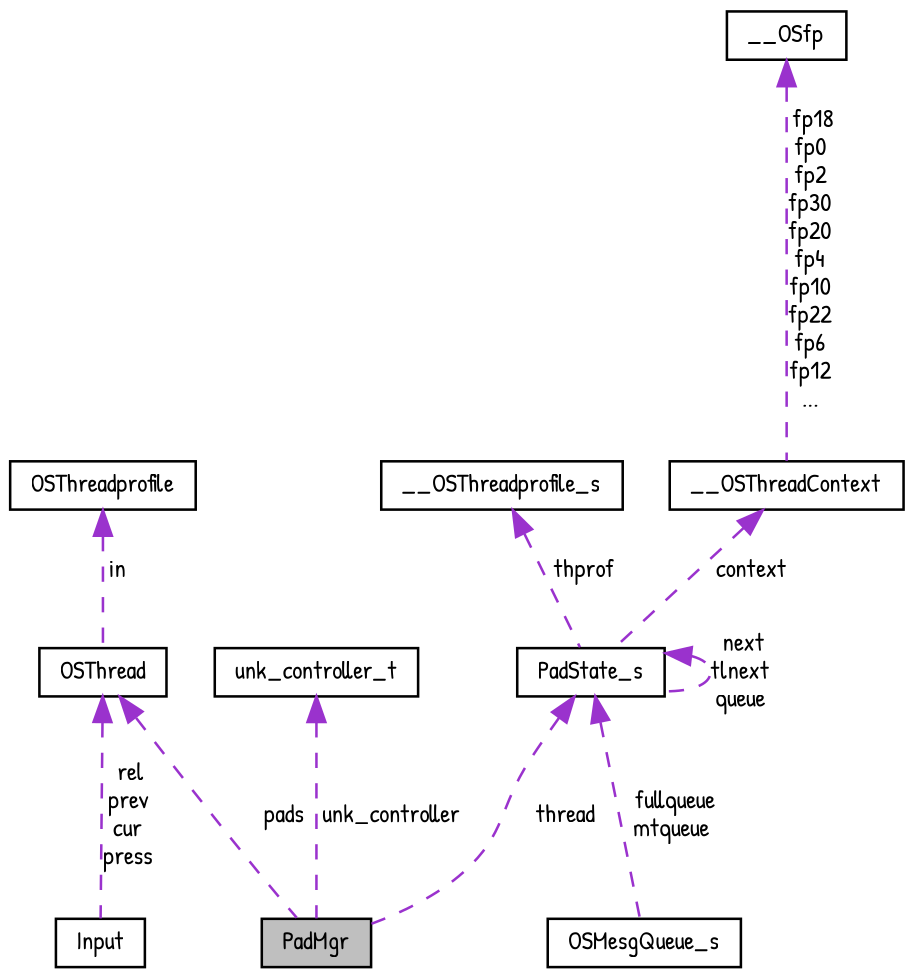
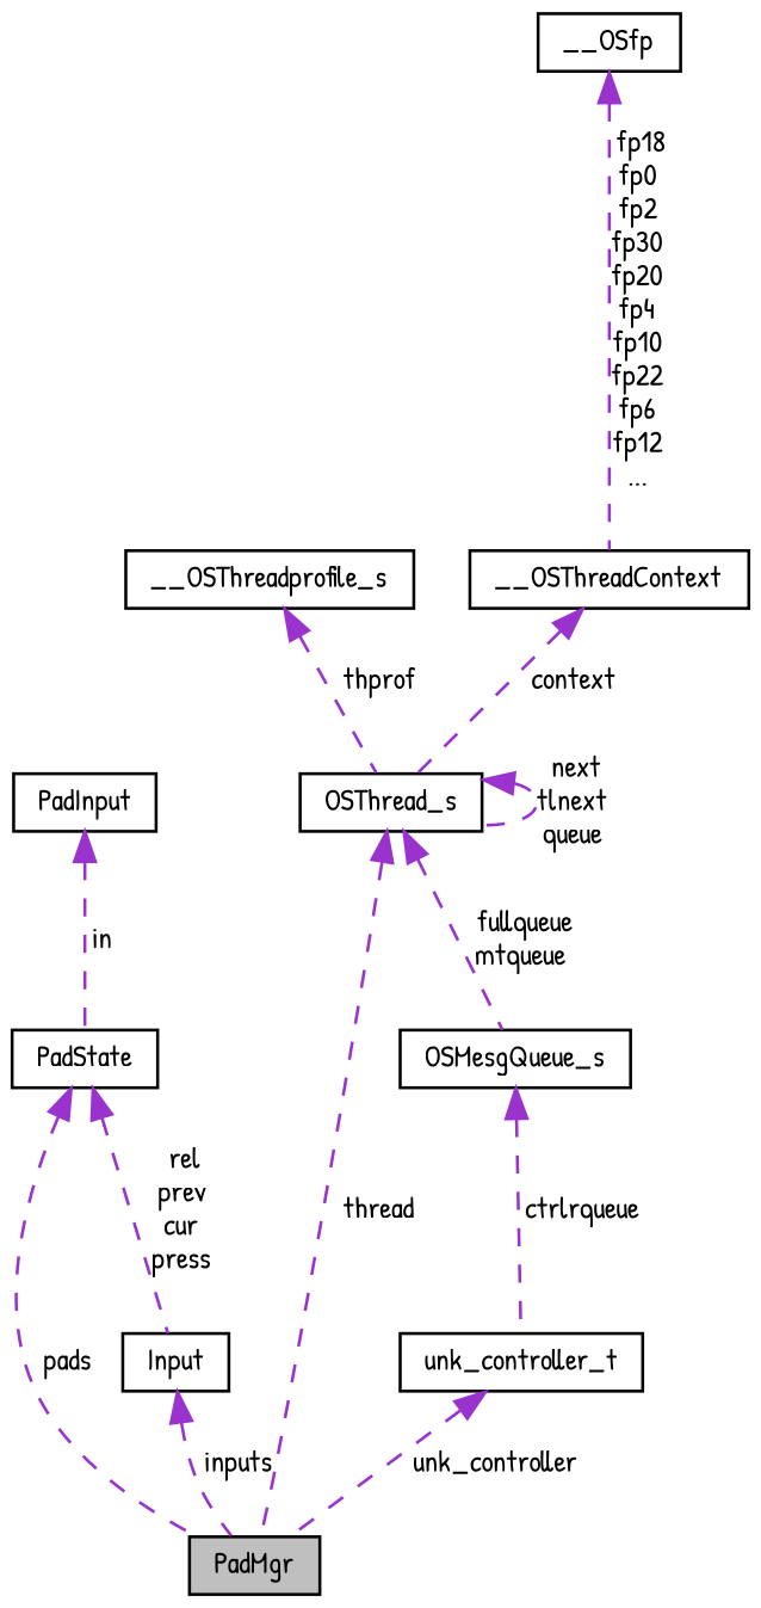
  digraph {
    fontname="Patrick Hand"
    node [color=black fillcolor=white fontname="Patrick Hand" fontsize=10 shape=record style=filled]
    edge [color=darkorchid3 dir=back fontname="Patrick Hand" fontsize=10 labelfontname=Helvetica labelfontsize=10 style=dashed]
    n1 [fillcolor=grey75 fontcolor=black height=0.2 label=PadMgr width=0.4]
-   n2 [height=0.2 label=OSThread width=0.4]
+   n2 [height=0.2 label=PadState width=0.4]
    n3 [height=0.2 label=Input width=0.4]
-   n4 [height=0.2 label=OSThreadprofile width=0.4]
+   n4 [height=0.2 label=PadInput width=0.4]
    n5 [height=0.2 label=unk_controller_t width=0.4]
    n6 [height=0.2 label=OSMesgQueue_s width=0.4]
-   n7 [height=0.2 label=PadState_s width=0.4]
+   n7 [height=0.2 label=OSThread_s width=0.4]
    n8 [height=0.2 label=__OSThreadprofile_s width=0.4]
    n9 [height=0.2 label=__OSThreadContext width=0.4]
    n10 [height=0.2 label=__OSfp width=0.4]
    n2 -> n1 [label=" pads"]
    n2 -> n3 [label=" rel\nprev\ncur\npress"]
+   n3 -> n1 [label=" inputs"]
    n4 -> n2 [label=" in"]
    n5 -> n1 [label=" unk_controller"]
+   n6 -> n5 [label=" ctrlrqueue"]
    n7 -> n1 [label=" thread"]
    n7 -> n6 [label=" fullqueue\nmtqueue"]
    n7 -> n7 [label=" next\ntlnext\nqueue"]
    n8 -> n7 [label=" thprof"]
    n9 -> n7 [label=" context"]
    n10 -> n9 [label=" fp18\nfp0\nfp2\nfp30\nfp20\nfp4\nfp10\nfp22\nfp6\nfp12\n..."]
  }
